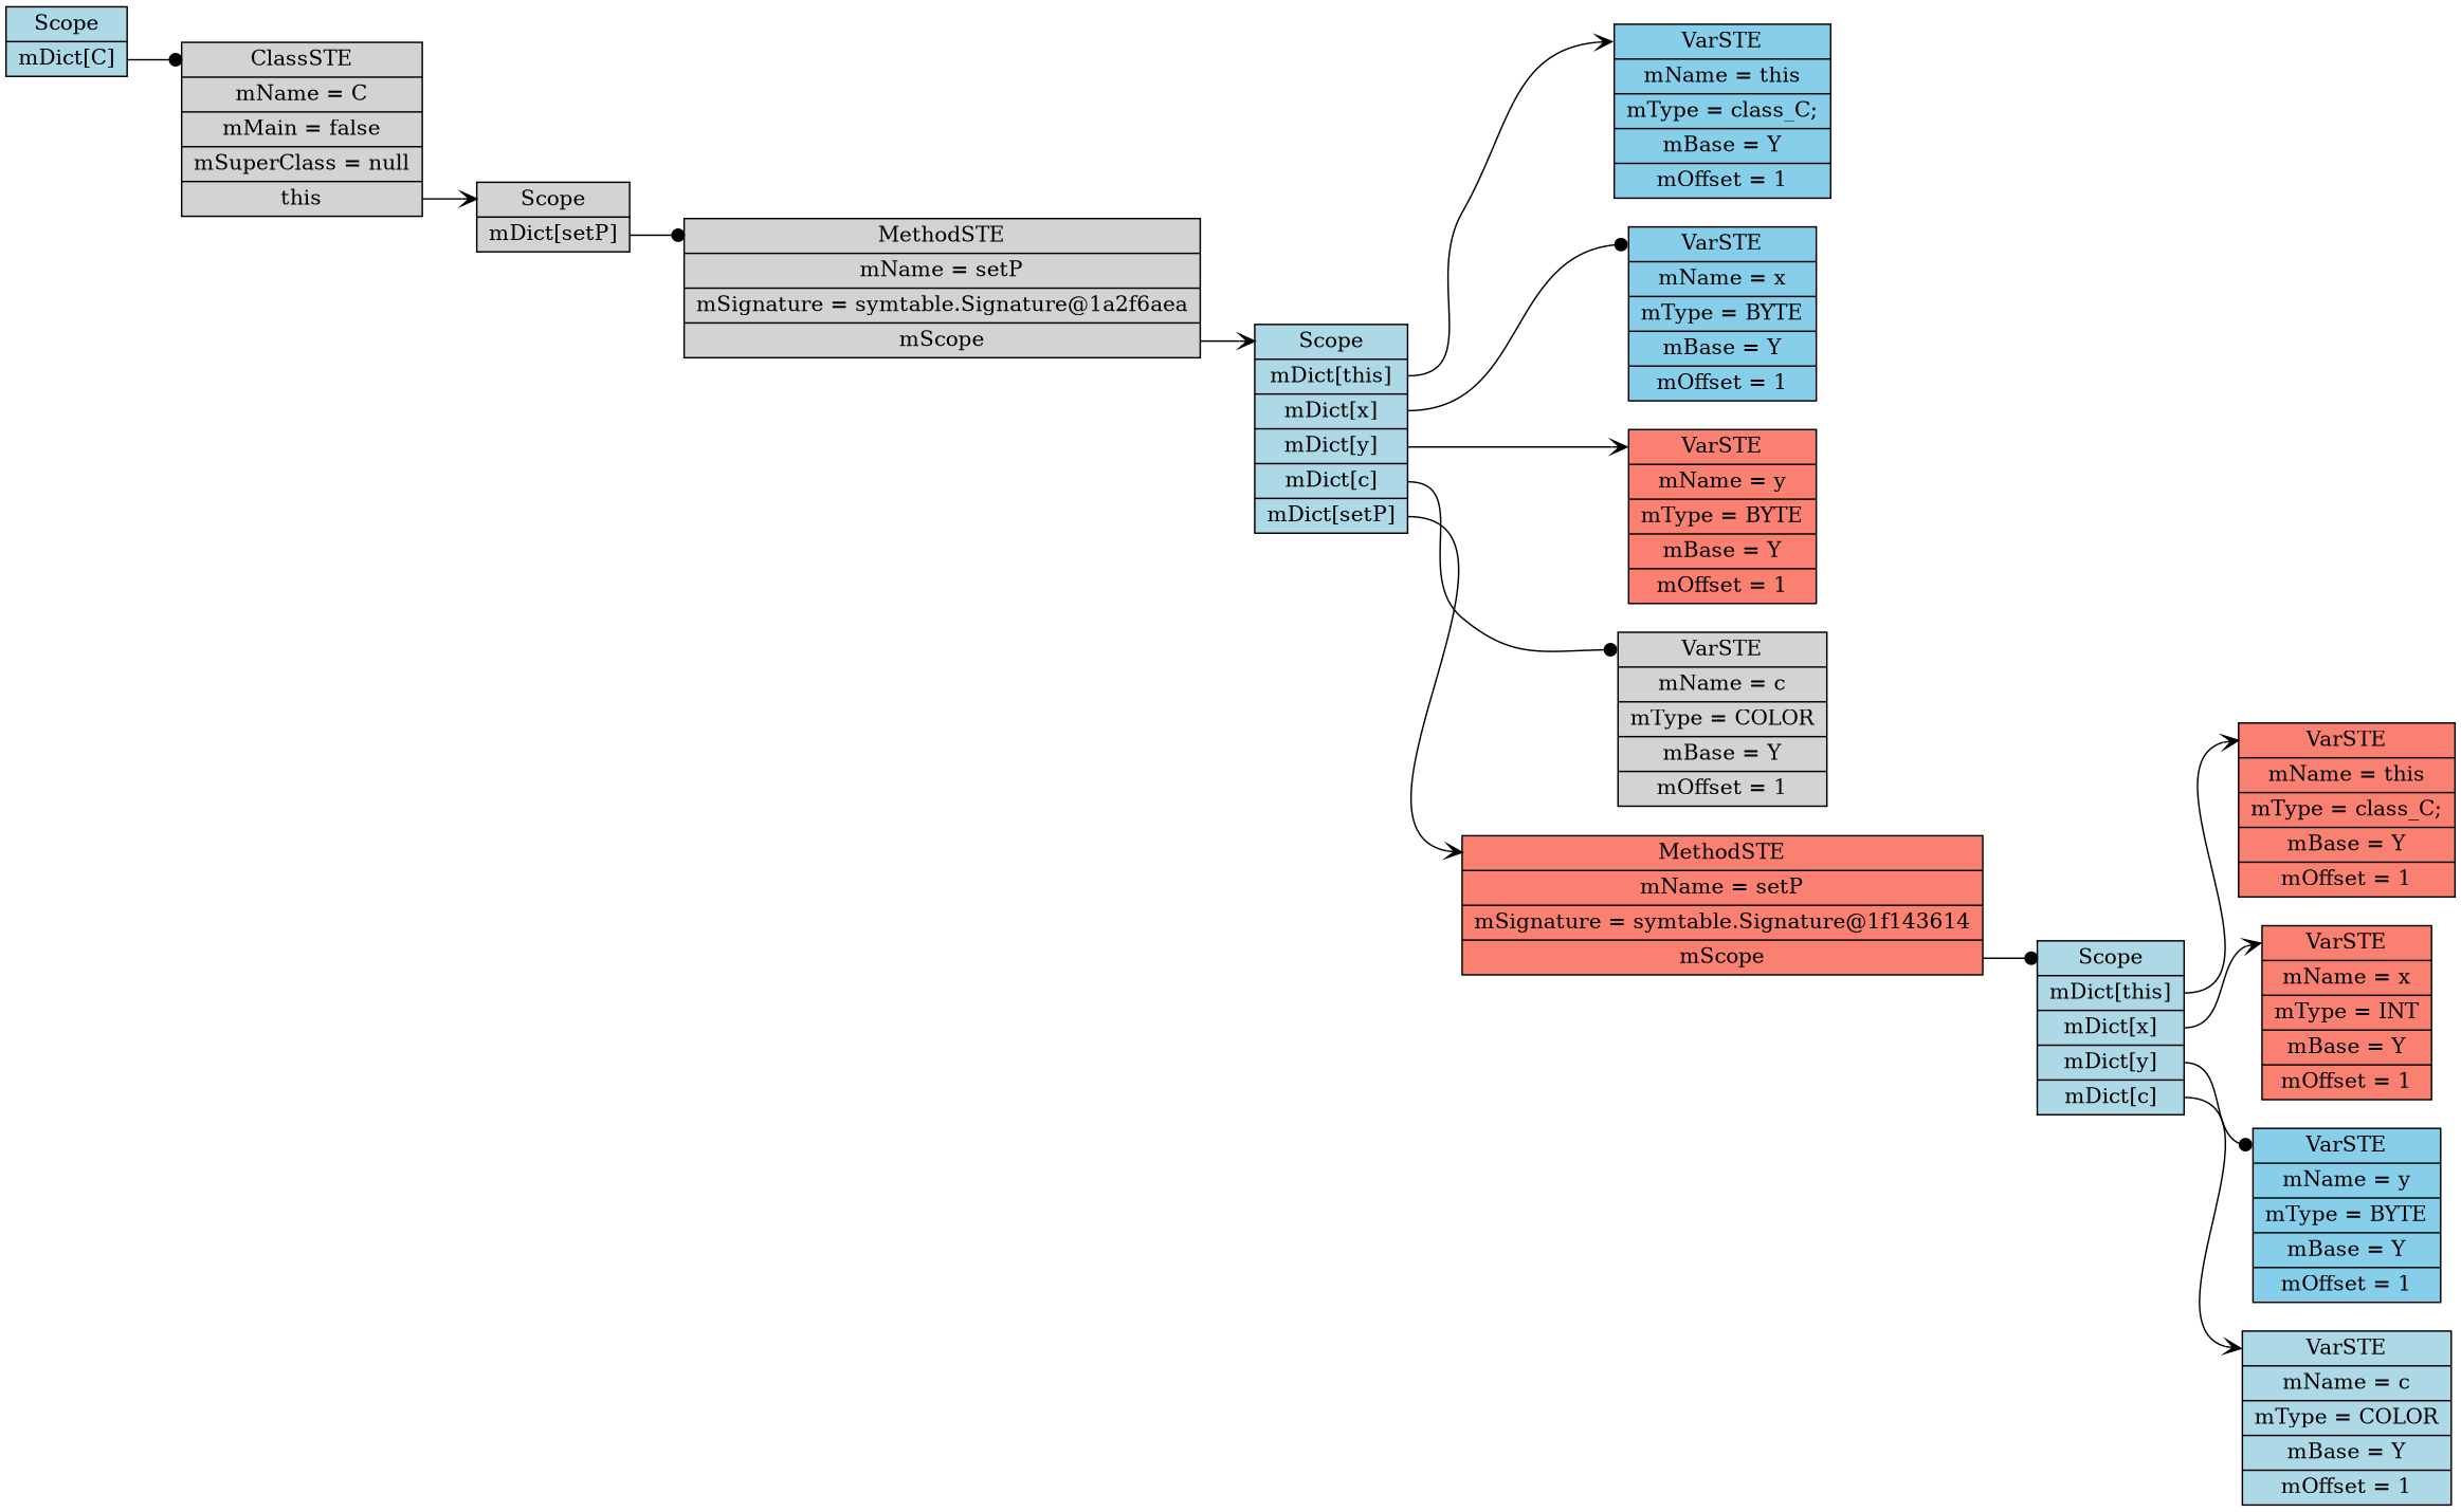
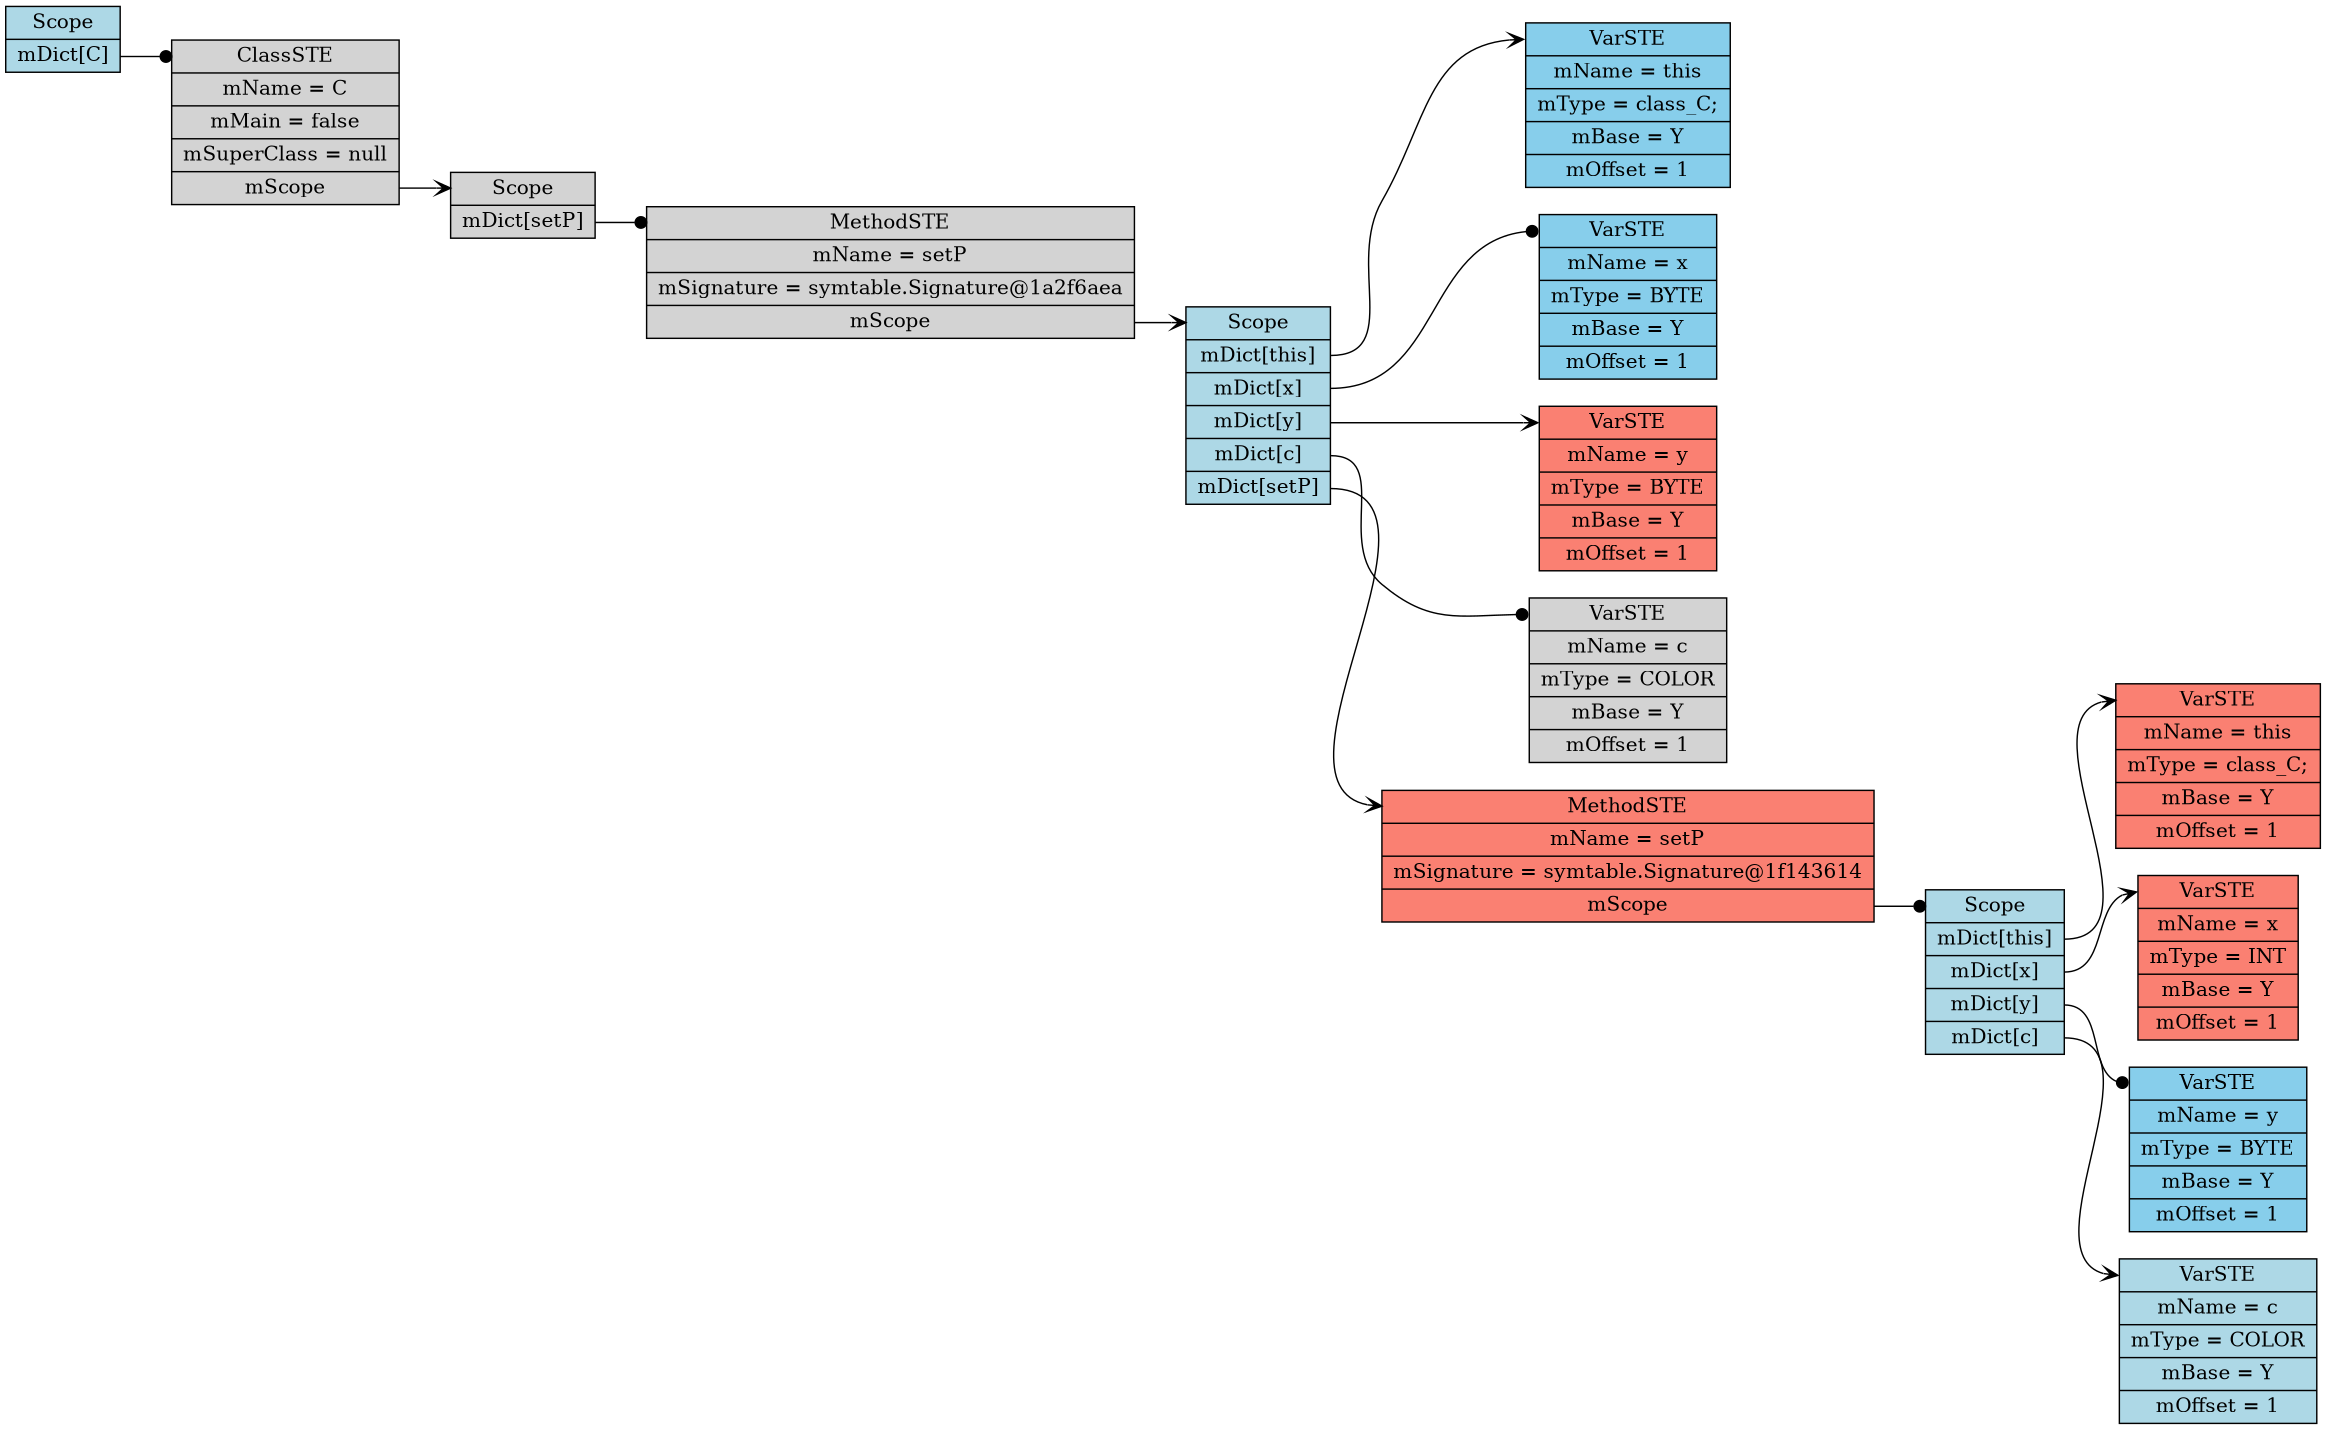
  digraph {
    rankdir=LR
    fontname="DejaVu Serif"
    node [shape=record style=filled fillcolor=lightblue fontname="DejaVu Serif"]
    edge [headport=f0 tailport=f1 arrowhead=vee fontname="DejaVu Serif"]
    n1 [label=" <f0> Scope | <f1> mDict\[C\] "]
-   n2 [label=" <f0> ClassSTE | <f1> mName = C| <f2> mMain = false| <f3> mSuperClass = null| <f4> this " fillcolor=lightgrey]
+   n2 [label=" <f0> ClassSTE | <f1> mName = C| <f2> mMain = false| <f3> mSuperClass = null| <f4> mScope " fillcolor=lightgrey]
    n3 [label=" <f0> Scope | <f1> mDict\[setP\] " fillcolor=lightgrey]
    n4 [label=" <f0> MethodSTE | <f1> mName = setP| <f2> mSignature = symtable.Signature@1a2f6aea| <f3> mScope " fillcolor=lightgrey]
    n5 [label=" <f0> Scope | <f1> mDict\[this\] | <f2> mDict\[x\] | <f3> mDict\[y\] | <f4> mDict\[c\] | <f5> mDict\[setP\] "]
    n6 [label=" <f0> VarSTE | <f1> mName = this| <f2> mType = class_C;| <f3> mBase = Y| <f4> mOffset = 1" fillcolor=skyblue]
    n7 [label=" <f0> VarSTE | <f1> mName = x| <f2> mType = BYTE| <f3> mBase = Y| <f4> mOffset = 1" fillcolor=skyblue]
    n8 [label=" <f0> VarSTE | <f1> mName = y| <f2> mType = BYTE| <f3> mBase = Y| <f4> mOffset = 1" fillcolor=salmon]
    n9 [label=" <f0> VarSTE | <f1> mName = c| <f2> mType = COLOR| <f3> mBase = Y| <f4> mOffset = 1" fillcolor=lightgrey]
    n10 [label=" <f0> MethodSTE | <f1> mName = setP| <f2> mSignature = symtable.Signature@1f143614| <f3> mScope " fillcolor=salmon]
    n11 [label=" <f0> Scope | <f1> mDict\[this\] | <f2> mDict\[x\] | <f3> mDict\[y\] | <f4> mDict\[c\] "]
    n12 [label=" <f0> VarSTE | <f1> mName = this| <f2> mType = class_C;| <f3> mBase = Y| <f4> mOffset = 1" fillcolor=salmon]
    n13 [label=" <f0> VarSTE | <f1> mName = x| <f2> mType = INT| <f3> mBase = Y| <f4> mOffset = 1" fillcolor=salmon]
    n14 [label=" <f0> VarSTE | <f1> mName = y| <f2> mType = BYTE| <f3> mBase = Y| <f4> mOffset = 1" fillcolor=skyblue]
    n15 [label=" <f0> VarSTE | <f1> mName = c| <f2> mType = COLOR| <f3> mBase = Y| <f4> mOffset = 1"]
    n1 -> n2 [arrowhead=dot]
    n2 -> n3 [tailport=f4]
    n3 -> n4 [arrowhead=dot]
    n4 -> n5 [tailport=f3]
    n5 -> n6
    n5 -> n7 [tailport=f2 arrowhead=dot]
    n5 -> n8 [tailport=f3]
    n5 -> n9 [tailport=f4 arrowhead=dot]
    n5 -> n10 [tailport=f5]
    n10 -> n11 [tailport=f3 arrowhead=dot]
    n11 -> n12
    n11 -> n13 [tailport=f2]
    n11 -> n14 [tailport=f3 arrowhead=dot]
    n11 -> n15 [tailport=f4]
  }
